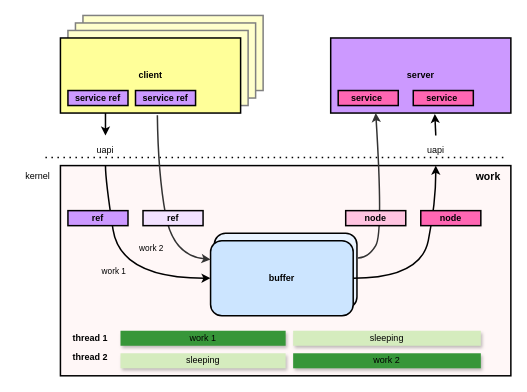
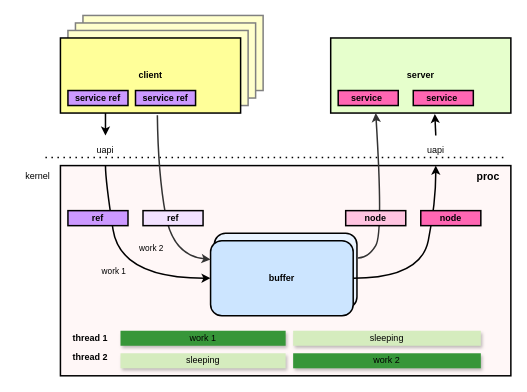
  <mxCell id="0" />
  <mxCell id="1" parent="0" />
  <mxCell id="2" value="" style="rounded=0;whiteSpace=wrap;html=1;strokeWidth=2;fillColor=#FFF7F7;" parent="1" vertex="1"><mxGeometry x="80" y="220" width="600" height="280" as="geometry" /></mxCell>
  <mxCell id="3" value="buffer" style="rounded=1;whiteSpace=wrap;html=1;strokeWidth=2;fontStyle=1;fillColor=#E9F3FF;" parent="1" vertex="1"><mxGeometry x="285" y="310" width="190" height="100" as="geometry" /></mxCell>
  <mxCell id="4" value="client" style="rounded=0;whiteSpace=wrap;html=1;strokeWidth=2;fontStyle=1;fillColor=#FFFFCC;strokeColor=#808080;" parent="1" vertex="1"><mxGeometry x="110" y="20" width="240" height="100" as="geometry" /></mxCell>
  <mxCell id="5" value="client" style="rounded=0;whiteSpace=wrap;html=1;strokeWidth=2;fontStyle=1;fillColor=#FFFFCC;strokeColor=#808080;" parent="1" vertex="1"><mxGeometry x="100" y="30" width="240" height="100" as="geometry" /></mxCell>
  <mxCell id="6" value="client" style="rounded=0;whiteSpace=wrap;html=1;strokeWidth=2;fontStyle=1;fillColor=#FFFFCC;strokeColor=#808080;" parent="1" vertex="1"><mxGeometry x="90" y="40" width="240" height="100" as="geometry" /></mxCell>
  <mxCell id="7" value="buffer" style="rounded=1;whiteSpace=wrap;html=1;strokeWidth=2;fontStyle=1;fillColor=#CCE5FF;" parent="1" vertex="1"><mxGeometry x="280" y="320" width="190" height="100" as="geometry" /></mxCell>
  <mxCell id="8" value="" style="endArrow=none;dashed=1;html=1;dashPattern=1 3;strokeWidth=2;" parent="1" edge="1"><mxGeometry width="50" height="50" relative="1" as="geometry"><mxPoint x="60" y="209.31" as="sourcePoint" /><mxPoint x="670" y="209.31" as="targetPoint" /></mxGeometry></mxCell>
  <mxCell id="9" value="client" style="rounded=0;whiteSpace=wrap;html=1;strokeWidth=2;fontStyle=1;fillColor=#FFFF99;" parent="1" vertex="1"><mxGeometry x="80" y="50" width="240" height="100" as="geometry" /></mxCell>
- <mxCell id="10" value="server" style="rounded=0;whiteSpace=wrap;html=1;strokeWidth=2;fontStyle=1;fillColor=#cc99ff;" parent="1" vertex="1"><mxGeometry x="440" y="50" width="240" height="100" as="geometry" /></mxCell>
+ <mxCell id="10" value="server" style="rounded=0;whiteSpace=wrap;html=1;strokeWidth=2;fontStyle=1;fillColor=#E6FFCC;" parent="1" vertex="1"><mxGeometry x="440" y="50" width="240" height="100" as="geometry" /></mxCell>
  <mxCell id="11" value="" style="endArrow=classic;html=1;exitX=0.25;exitY=1;exitDx=0;exitDy=0;strokeWidth=2;entryX=0.5;entryY=0;entryDx=0;entryDy=0;" parent="1" source="9" target="16" edge="1"><mxGeometry width="50" height="50" relative="1" as="geometry"><mxPoint x="70" y="230" as="sourcePoint" /><mxPoint x="110" y="140" as="targetPoint" /></mxGeometry></mxCell>
  <mxCell id="12" value="" style="endArrow=classic;html=1;entryX=0.578;entryY=1.012;entryDx=0;entryDy=0;strokeWidth=2;exitX=0.5;exitY=0;exitDx=0;exitDy=0;entryPerimeter=0;" parent="1" source="17" target="10" edge="1"><mxGeometry width="50" height="50" relative="1" as="geometry"><mxPoint x="580" y="190" as="sourcePoint" /><mxPoint x="150" y="210" as="targetPoint" /></mxGeometry></mxCell>
  <mxCell id="13" value="" style="curved=1;endArrow=classic;html=1;strokeWidth=2;exitX=0.5;exitY=1;exitDx=0;exitDy=0;entryX=0;entryY=0.5;entryDx=0;entryDy=0;" parent="1" source="16" target="7" edge="1"><mxGeometry width="50" height="50" relative="1" as="geometry"><mxPoint x="140" y="210" as="sourcePoint" /><mxPoint x="190" y="270" as="targetPoint" /><Array as="points"><mxPoint x="140" y="240" /><mxPoint x="160" y="370" /></Array></mxGeometry></mxCell>
  <mxCell id="14" value="work 1" style="edgeLabel;html=1;align=center;verticalAlign=middle;resizable=0;points=[];labelBackgroundColor=none;" parent="13" vertex="1" connectable="0"><mxGeometry x="0.372" y="8" relative="1" as="geometry"><mxPoint x="-44" y="-2" as="offset" /></mxGeometry></mxCell>
  <mxCell id="15" value="" style="curved=1;endArrow=classic;html=1;strokeWidth=2;entryX=0.5;entryY=1;entryDx=0;entryDy=0;exitX=1;exitY=0.5;exitDx=0;exitDy=0;" parent="1" source="7" target="17" edge="1"><mxGeometry width="50" height="50" relative="1" as="geometry"><mxPoint x="500" y="270" as="sourcePoint" /><mxPoint x="580" y="220" as="targetPoint" /><Array as="points"><mxPoint x="560" y="370" /><mxPoint x="580" y="270" /></Array></mxGeometry></mxCell>
  <mxCell id="16" value="uapi" style="text;html=1;align=center;verticalAlign=middle;whiteSpace=wrap;rounded=0;" parent="1" vertex="1"><mxGeometry x="110" y="180" width="60" height="40" as="geometry" /></mxCell>
  <mxCell id="17" value="uapi" style="text;html=1;align=center;verticalAlign=middle;whiteSpace=wrap;rounded=0;" parent="1" vertex="1"><mxGeometry x="550" y="180" width="60" height="40" as="geometry" /></mxCell>
  <mxCell id="18" value="kernel" style="text;html=1;align=center;verticalAlign=middle;whiteSpace=wrap;rounded=0;" parent="1" vertex="1"><mxGeometry y="220" width="60" height="30" as="geometry" x="20" /></mxCell>
  <mxCell id="19" value="service ref" style="rounded=0;whiteSpace=wrap;html=1;strokeWidth=2;fontStyle=1;fillColor=#CC99FF;" parent="1" vertex="1"><mxGeometry x="90" y="120" width="80" height="20" as="geometry" /></mxCell>
  <mxCell id="20" value="service ref" style="rounded=0;whiteSpace=wrap;html=1;strokeWidth=2;fontStyle=1;fillColor=#CC99FF;" parent="1" vertex="1"><mxGeometry x="180" y="120" width="80" height="20" as="geometry" /></mxCell>
  <mxCell id="21" value="service&amp;nbsp;" style="rounded=0;whiteSpace=wrap;html=1;strokeWidth=2;fontStyle=1;fillColor=#FF66B3;" parent="1" vertex="1"><mxGeometry x="450" y="120" width="80" height="20" as="geometry" /></mxCell>
  <mxCell id="22" value="service&amp;nbsp;" style="rounded=0;whiteSpace=wrap;html=1;strokeWidth=2;fontStyle=1;fillColor=#FF66B3;" parent="1" vertex="1"><mxGeometry x="550" y="120" width="80" height="20" as="geometry" /></mxCell>
  <mxCell id="23" value="ref" style="rounded=0;whiteSpace=wrap;html=1;strokeWidth=2;fontStyle=1;fillColor=#CC99FF;" parent="1" vertex="1"><mxGeometry x="90" y="280" width="80" height="20" as="geometry" /></mxCell>
  <mxCell id="24" value="node" style="rounded=0;whiteSpace=wrap;html=1;strokeWidth=2;fontStyle=1;fillColor=#FF66B3;" parent="1" vertex="1"><mxGeometry x="560" y="280" width="80" height="20" as="geometry" /></mxCell>
  <mxCell id="25" value="" style="curved=1;endArrow=classic;html=1;strokeWidth=2;exitX=0.538;exitY=1.028;exitDx=0;exitDy=0;entryX=0;entryY=0.25;entryDx=0;entryDy=0;exitPerimeter=0;strokeColor=#333333;" parent="1" source="9" target="7" edge="1"><mxGeometry width="50" height="50" relative="1" as="geometry"><mxPoint x="210" y="210" as="sourcePoint" /><mxPoint x="350" y="360" as="targetPoint" /><Array as="points"><mxPoint x="210" y="230" /><mxPoint x="230" y="340" /></Array></mxGeometry></mxCell>
  <mxCell id="26" value="work 2" style="edgeLabel;html=1;align=center;verticalAlign=middle;resizable=0;points=[];labelBackgroundColor=none;" parent="25" vertex="1" connectable="0"><mxGeometry x="0.733" y="5" relative="1" as="geometry"><mxPoint x="-48" y="-7" as="offset" /></mxGeometry></mxCell>
  <mxCell id="27" value="ref" style="rounded=0;whiteSpace=wrap;html=1;strokeWidth=2;fontStyle=1;fillColor=#F2E2FF;" parent="1" vertex="1"><mxGeometry x="190" y="280" width="80" height="20" as="geometry" /></mxCell>
  <mxCell id="28" value="" style="curved=1;endArrow=classic;html=1;strokeWidth=2;exitX=1.007;exitY=0.332;exitDx=0;exitDy=0;entryX=0.25;entryY=1;entryDx=0;entryDy=0;exitPerimeter=0;strokeColor=#333333;" parent="1" source="3" target="10" edge="1"><mxGeometry width="50" height="50" relative="1" as="geometry"><mxPoint x="840" y="410" as="sourcePoint" /><mxPoint x="911" y="602" as="targetPoint" /><Array as="points"><mxPoint x="490" y="343" /><mxPoint x="510" y="310" /></Array></mxGeometry></mxCell>
  <mxCell id="29" value="node" style="rounded=0;whiteSpace=wrap;html=1;strokeWidth=2;fontStyle=1;fillColor=light-dark(#FFC4E0,#FFCCE6);" parent="1" vertex="1"><mxGeometry x="460" y="280" width="80" height="20" as="geometry" /></mxCell>
  <mxCell id="30" value="work 1" style="rounded=0;whiteSpace=wrap;html=1;strokeColor=none;fillColor=#379639;shadow=1;" parent="1" vertex="1"><mxGeometry x="160" y="440" width="220" height="20" as="geometry" /></mxCell>
  <mxCell id="31" value="sleeping" style="rounded=0;whiteSpace=wrap;html=1;strokeColor=none;fillColor=#D5ECBE;shadow=1;" parent="1" vertex="1"><mxGeometry x="160" y="470" width="220" height="20" as="geometry" /></mxCell>
  <mxCell id="32" value="sleeping" style="rounded=0;whiteSpace=wrap;html=1;strokeColor=none;fillColor=#D5ECBE;shadow=1;" parent="1" vertex="1"><mxGeometry x="390" y="440" width="250" height="20" as="geometry" /></mxCell>
  <mxCell id="33" value="work 2" style="rounded=0;whiteSpace=wrap;html=1;strokeColor=none;fillColor=#379639;shadow=1;" parent="1" vertex="1"><mxGeometry x="390" y="470" width="250" height="20" as="geometry" /></mxCell>
  <mxCell id="34" value="thread 1" style="text;html=1;align=center;verticalAlign=middle;whiteSpace=wrap;rounded=0;fontStyle=1" parent="1" vertex="1"><mxGeometry x="90" y="435" width="60" height="30" as="geometry" /></mxCell>
  <mxCell id="35" value="thread 2" style="text;html=1;align=center;verticalAlign=middle;whiteSpace=wrap;rounded=0;fontStyle=1" parent="1" vertex="1"><mxGeometry x="90" y="460" width="60" height="30" as="geometry" /></mxCell>
- <mxCell id="36" value="work" style="text;html=1;align=center;verticalAlign=middle;whiteSpace=wrap;rounded=0;fontStyle=1;fontSize=14;" parent="1" vertex="1"><mxGeometry x="620" y="220" width="60" height="30" as="geometry" /></mxCell>
+ <mxCell id="36" value="proc" style="text;html=1;align=center;verticalAlign=middle;whiteSpace=wrap;rounded=0;fontStyle=1;fontSize=14;" parent="1" vertex="1"><mxGeometry x="620" y="220" width="60" height="30" as="geometry" /></mxCell>
